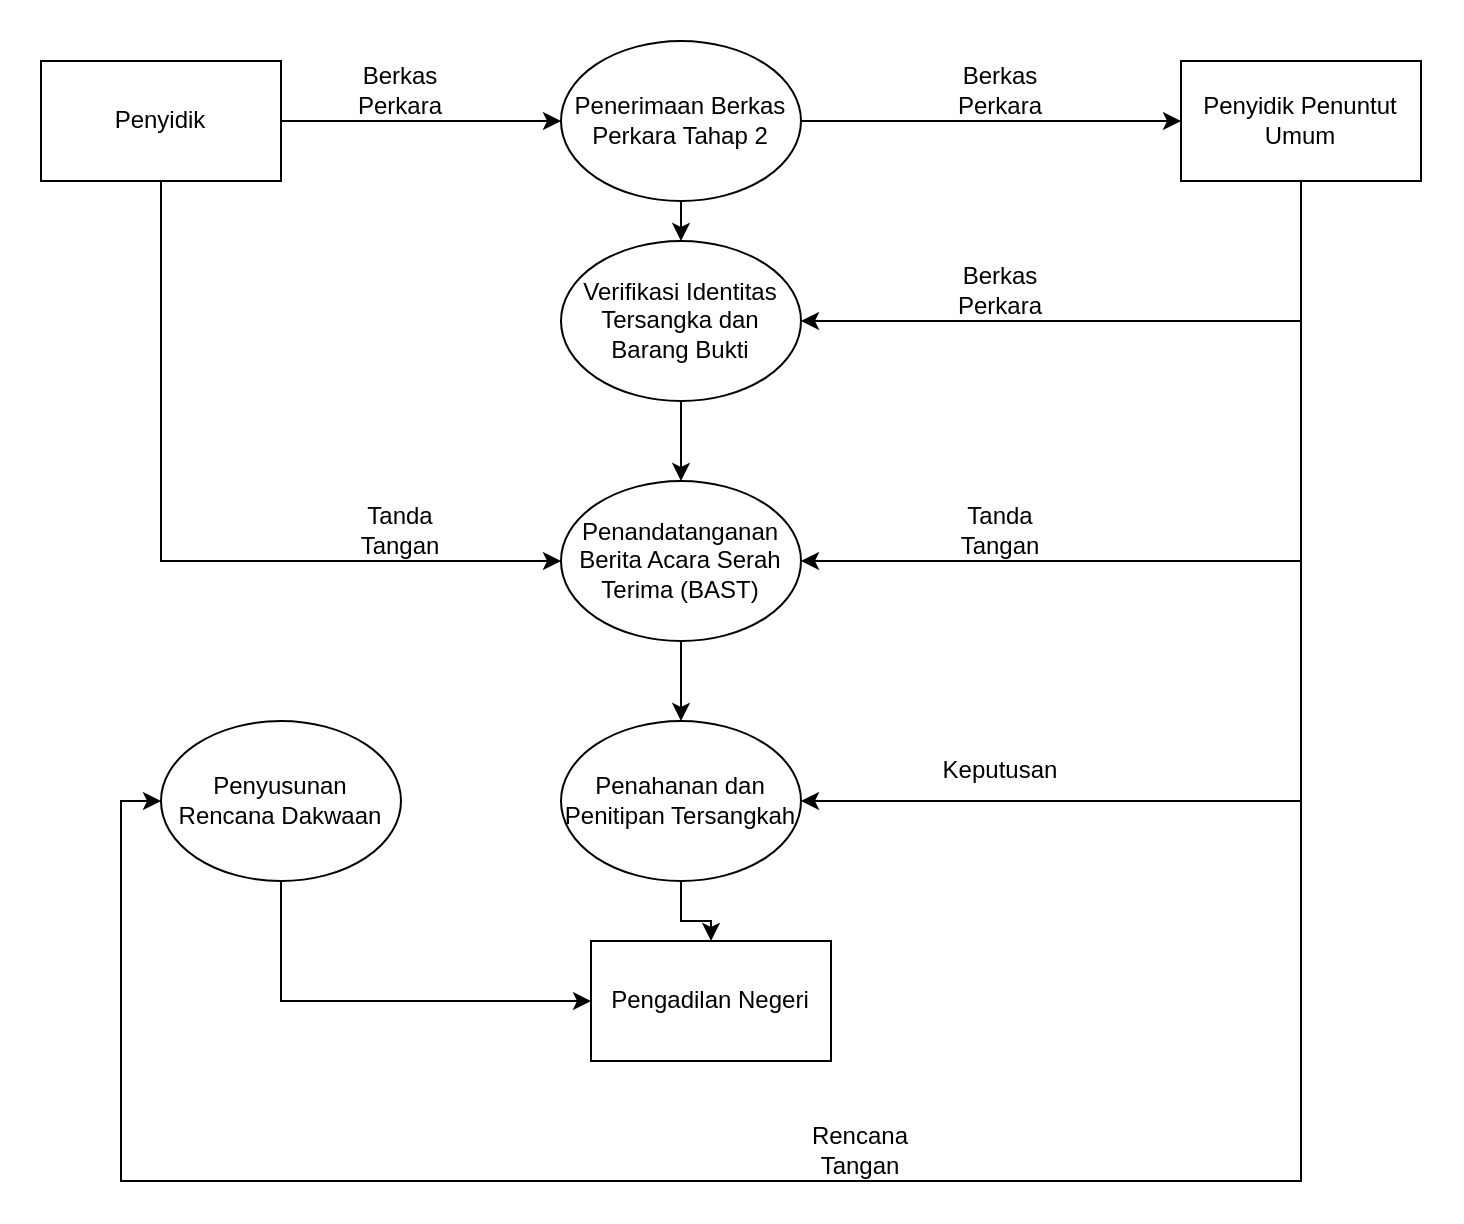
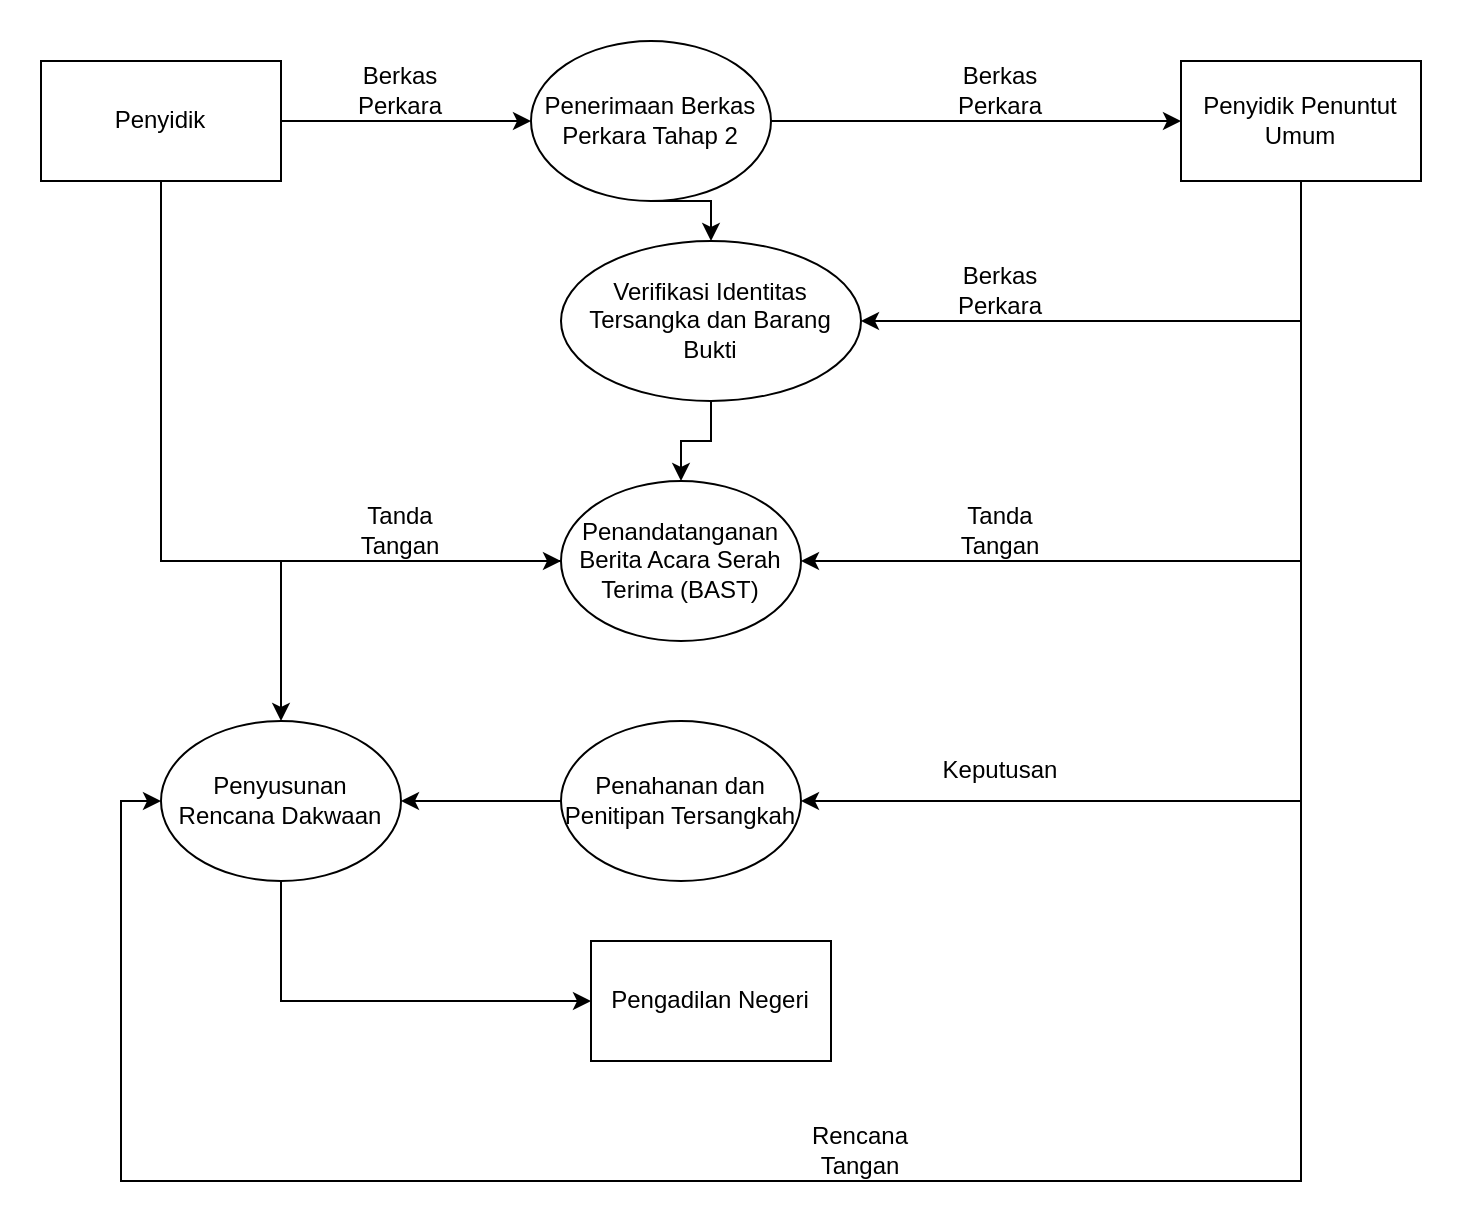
  <mxCell id="0" />
  <mxCell id="1" parent="0" />
  <mxCell id="2" style="edgeStyle=orthogonalEdgeStyle;rounded=0;orthogonalLoop=1;jettySize=auto;html=1;exitX=1;exitY=0.5;exitDx=0;exitDy=0;" edge="1" parent="1" source="4" target="20"><mxGeometry relative="1" as="geometry" /></mxCell>
  <mxCell id="3" style="edgeStyle=orthogonalEdgeStyle;rounded=0;orthogonalLoop=1;jettySize=auto;html=1;exitX=0.5;exitY=1;exitDx=0;exitDy=0;entryX=0;entryY=0.5;entryDx=0;entryDy=0;" edge="1" parent="1" source="4" target="13"><mxGeometry relative="1" as="geometry" /></mxCell>
  <mxCell id="4" value="Penyidik" style="rounded=0;whiteSpace=wrap;html=1;" vertex="1" parent="1"><mxGeometry x="20" y="30" width="120" height="60" as="geometry" /></mxCell>
  <mxCell id="5" style="edgeStyle=orthogonalEdgeStyle;rounded=0;orthogonalLoop=1;jettySize=auto;html=1;exitX=0.5;exitY=1;exitDx=0;exitDy=0;entryX=1;entryY=0.5;entryDx=0;entryDy=0;" edge="1" parent="1" source="9" target="15"><mxGeometry relative="1" as="geometry"><mxPoint x="650" y="160" as="targetPoint" /></mxGeometry></mxCell>
  <mxCell id="6" style="edgeStyle=orthogonalEdgeStyle;rounded=0;orthogonalLoop=1;jettySize=auto;html=1;exitX=0.5;exitY=1;exitDx=0;exitDy=0;entryX=1;entryY=0.5;entryDx=0;entryDy=0;" edge="1" parent="1" source="9" target="13"><mxGeometry relative="1" as="geometry" /></mxCell>
  <mxCell id="7" style="edgeStyle=orthogonalEdgeStyle;rounded=0;orthogonalLoop=1;jettySize=auto;html=1;exitX=0.5;exitY=1;exitDx=0;exitDy=0;entryX=1;entryY=0.5;entryDx=0;entryDy=0;" edge="1" parent="1" source="9" target="17"><mxGeometry relative="1" as="geometry" /></mxCell>
  <mxCell id="8" style="edgeStyle=orthogonalEdgeStyle;rounded=0;orthogonalLoop=1;jettySize=auto;html=1;exitX=0.5;exitY=1;exitDx=0;exitDy=0;entryX=0;entryY=0.5;entryDx=0;entryDy=0;" edge="1" parent="1" source="9" target="28"><mxGeometry relative="1" as="geometry"><Array as="points"><mxPoint x="650" y="590" /><mxPoint x="60" y="590" /><mxPoint x="60" y="400" /></Array></mxGeometry></mxCell>
  <mxCell id="9" value="Penyidik Penuntut Umum" style="rounded=0;whiteSpace=wrap;html=1;" vertex="1" parent="1"><mxGeometry x="590" y="30" width="120" height="60" as="geometry" /></mxCell>
  <mxCell id="10" value="Pengadilan Negeri" style="rounded=0;whiteSpace=wrap;html=1;" vertex="1" parent="1"><mxGeometry x="295" y="470" width="120" height="60" as="geometry" /></mxCell>
  <mxCell id="11" style="edgeStyle=orthogonalEdgeStyle;rounded=0;orthogonalLoop=1;jettySize=auto;html=1;exitX=0;exitY=0.5;exitDx=0;exitDy=0;entryX=0;entryY=0.5;entryDx=0;entryDy=0;" edge="1" parent="1" source="9" target="9"><mxGeometry relative="1" as="geometry"><Array as="points" /></mxGeometry></mxCell>
- <mxCell id="12" value="" style="edgeStyle=orthogonalEdgeStyle;rounded=0;orthogonalLoop=1;jettySize=auto;html=1;" edge="1" parent="1" source="13" target="17"><mxGeometry relative="1" as="geometry" /></mxCell>
+ <mxCell id="12" value="" style="edgeStyle=orthogonalEdgeStyle;rounded=0;orthogonalLoop=1;jettySize=auto;html=1;" edge="1" parent="1" source="13" target="28"><mxGeometry relative="1" as="geometry" /></mxCell>
  <mxCell id="13" value="Penandatanganan Berita Acara Serah Terima (BAST)" style="ellipse;whiteSpace=wrap;html=1;" vertex="1" parent="1"><mxGeometry x="280" y="240" width="120" height="80" as="geometry" /></mxCell>
  <mxCell id="14" value="" style="edgeStyle=orthogonalEdgeStyle;rounded=0;orthogonalLoop=1;jettySize=auto;html=1;" edge="1" parent="1" source="15" target="13"><mxGeometry relative="1" as="geometry" /></mxCell>
- <mxCell id="15" value="Verifikasi Identitas Tersangka dan Barang Bukti" style="ellipse;whiteSpace=wrap;html=1;" vertex="1" parent="1"><mxGeometry x="280" y="120" width="120" height="80" as="geometry" /></mxCell>
+ <mxCell id="15" value="Verifikasi Identitas Tersangka dan Barang Bukti" style="ellipse;whiteSpace=wrap;html=1;" vertex="1" parent="1"><mxGeometry x="280" y="120" width="150" height="80" as="geometry" /></mxCell>
  <mxCell id="16" value="" style="edgeStyle=orthogonalEdgeStyle;rounded=0;orthogonalLoop=1;jettySize=auto;html=1;" edge="1" parent="1" source="28" target="10"><mxGeometry relative="1" as="geometry"><Array as="points"><mxPoint x="140" y="500" /></Array></mxGeometry></mxCell>
  <mxCell id="17" value="Penahanan dan Penitipan Tersangkah" style="ellipse;whiteSpace=wrap;html=1;" vertex="1" parent="1"><mxGeometry x="280" y="360" width="120" height="80" as="geometry" /></mxCell>
  <mxCell id="18" style="edgeStyle=orthogonalEdgeStyle;rounded=0;orthogonalLoop=1;jettySize=auto;html=1;entryX=0;entryY=0.5;entryDx=0;entryDy=0;" edge="1" parent="1" source="20" target="9"><mxGeometry relative="1" as="geometry" /></mxCell>
  <mxCell id="19" style="edgeStyle=orthogonalEdgeStyle;rounded=0;orthogonalLoop=1;jettySize=auto;html=1;exitX=0.5;exitY=1;exitDx=0;exitDy=0;entryX=0.5;entryY=0;entryDx=0;entryDy=0;" edge="1" parent="1" source="20" target="15"><mxGeometry relative="1" as="geometry" /></mxCell>
- <mxCell id="20" value="Penerimaan Berkas Perkara Tahap 2" style="ellipse;whiteSpace=wrap;html=1;" vertex="1" parent="1"><mxGeometry x="280" y="20" width="120" height="80" as="geometry" /></mxCell>
+ <mxCell id="20" value="Penerimaan Berkas Perkara Tahap 2" style="ellipse;whiteSpace=wrap;html=1;" vertex="1" parent="1"><mxGeometry x="265" y="20" width="120" height="80" as="geometry" /></mxCell>
  <mxCell id="21" value="Berkas Perkara" style="text;html=1;align=center;verticalAlign=middle;whiteSpace=wrap;rounded=0;" vertex="1" parent="1"><mxGeometry x="170" y="30" width="60" height="30" as="geometry" /></mxCell>
  <mxCell id="22" value="Berkas Perkara" style="text;html=1;align=center;verticalAlign=middle;whiteSpace=wrap;rounded=0;" vertex="1" parent="1"><mxGeometry x="470" y="30" width="60" height="30" as="geometry" /></mxCell>
  <mxCell id="23" value="Berkas Perkara" style="text;html=1;align=center;verticalAlign=middle;whiteSpace=wrap;rounded=0;" vertex="1" parent="1"><mxGeometry x="470" y="130" width="60" height="30" as="geometry" /></mxCell>
  <mxCell id="24" value="Tanda Tangan" style="text;html=1;align=center;verticalAlign=middle;whiteSpace=wrap;rounded=0;" vertex="1" parent="1"><mxGeometry x="470" y="250" width="60" height="30" as="geometry" /></mxCell>
  <mxCell id="25" value="Tanda Tangan" style="text;html=1;align=center;verticalAlign=middle;whiteSpace=wrap;rounded=0;" vertex="1" parent="1"><mxGeometry x="170" y="250" width="60" height="30" as="geometry" /></mxCell>
  <mxCell id="26" value="Keputusan" style="text;html=1;align=center;verticalAlign=middle;whiteSpace=wrap;rounded=0;" vertex="1" parent="1"><mxGeometry x="470" y="370" width="60" height="30" as="geometry" /></mxCell>
- <mxCell id="27" value="" style="edgeStyle=orthogonalEdgeStyle;rounded=0;orthogonalLoop=1;jettySize=auto;html=1;" edge="1" parent="1" source="17" target="10"><mxGeometry relative="1" as="geometry"><mxPoint x="280" y="400" as="sourcePoint" /><mxPoint x="80" y="400" as="targetPoint" /></mxGeometry></mxCell>
+ <mxCell id="27" value="" style="edgeStyle=orthogonalEdgeStyle;rounded=0;orthogonalLoop=1;jettySize=auto;html=1;" edge="1" parent="1" source="17" target="28"><mxGeometry relative="1" as="geometry"><mxPoint x="280" y="400" as="sourcePoint" /><mxPoint x="80" y="400" as="targetPoint" /></mxGeometry></mxCell>
  <mxCell id="28" value="Penyusunan Rencana Dakwaan" style="ellipse;whiteSpace=wrap;html=1;" vertex="1" parent="1"><mxGeometry x="80" y="360" width="120" height="80" as="geometry" /></mxCell>
  <mxCell id="29" value="Rencana Tangan" style="text;html=1;align=center;verticalAlign=middle;whiteSpace=wrap;rounded=0;" vertex="1" parent="1"><mxGeometry x="400" y="560" width="60" height="30" as="geometry" /></mxCell>
